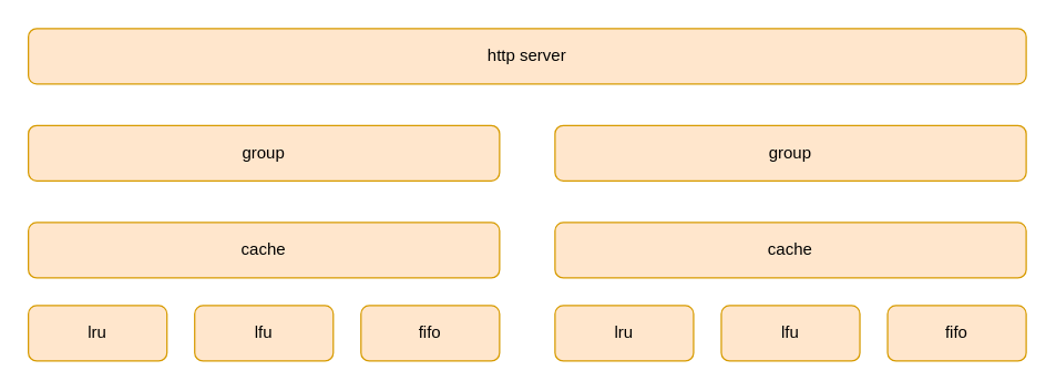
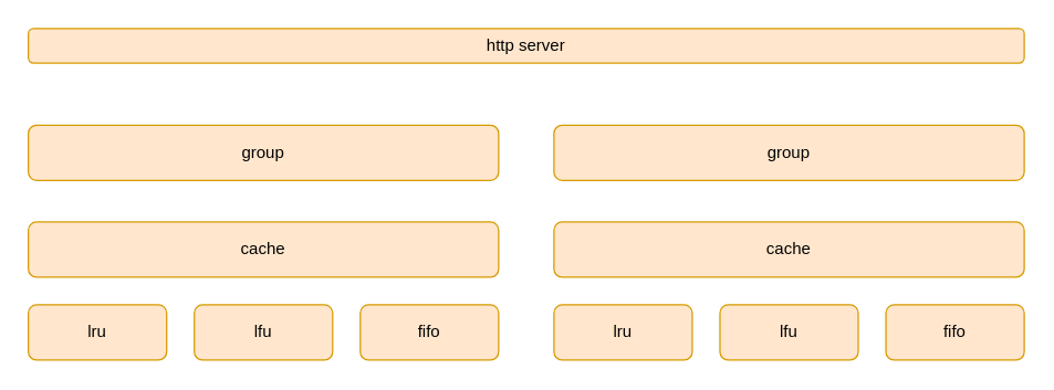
  <mxCell id="0" />
  <mxCell id="1" parent="0" />
  <mxCell id="2" value="lru" style="rounded=1;whiteSpace=wrap;html=1;fillColor=#ffe6cc;strokeColor=#d79b00;" vertex="1" parent="1"><mxGeometry x="20" y="220" width="100" height="40" as="geometry" /></mxCell>
  <mxCell id="3" value="lfu" style="rounded=1;whiteSpace=wrap;html=1;fillColor=#ffe6cc;strokeColor=#d79b00;" vertex="1" parent="1"><mxGeometry x="140" y="220" width="100" height="40" as="geometry" /></mxCell>
  <mxCell id="4" value="fifo" style="rounded=1;whiteSpace=wrap;html=1;fillColor=#ffe6cc;strokeColor=#d79b00;" vertex="1" parent="1"><mxGeometry x="260" y="220" width="100" height="40" as="geometry" /></mxCell>
  <mxCell id="5" value="cache" style="rounded=1;whiteSpace=wrap;html=1;fillColor=#ffe6cc;strokeColor=#d79b00;" vertex="1" parent="1"><mxGeometry x="20" y="160" width="340" height="40" as="geometry" /></mxCell>
  <mxCell id="6" value="group" style="rounded=1;whiteSpace=wrap;html=1;fillColor=#ffe6cc;strokeColor=#d79b00;" vertex="1" parent="1"><mxGeometry x="20" y="90" width="340" height="40" as="geometry" /></mxCell>
- <mxCell id="7" value="http server" style="rounded=1;whiteSpace=wrap;html=1;fillColor=#ffe6cc;strokeColor=#d79b00;" vertex="1" parent="1"><mxGeometry x="20" y="20" width="720" height="40" as="geometry" /></mxCell>
+ <mxCell id="7" value="http server" style="rounded=1;whiteSpace=wrap;html=1;fillColor=#ffe6cc;strokeColor=#d79b00;" vertex="1" parent="1"><mxGeometry x="20" y="20" width="720" height="25" as="geometry" /></mxCell>
  <mxCell id="8" value="lru" style="rounded=1;whiteSpace=wrap;html=1;fillColor=#ffe6cc;strokeColor=#d79b00;" vertex="1" parent="1"><mxGeometry x="400" y="220" width="100" height="40" as="geometry" /></mxCell>
  <mxCell id="9" value="lfu" style="rounded=1;whiteSpace=wrap;html=1;fillColor=#ffe6cc;strokeColor=#d79b00;" vertex="1" parent="1"><mxGeometry x="520" y="220" width="100" height="40" as="geometry" /></mxCell>
  <mxCell id="10" value="fifo" style="rounded=1;whiteSpace=wrap;html=1;fillColor=#ffe6cc;strokeColor=#d79b00;" vertex="1" parent="1"><mxGeometry x="640" y="220" width="100" height="40" as="geometry" /></mxCell>
  <mxCell id="11" value="cache" style="rounded=1;whiteSpace=wrap;html=1;fillColor=#ffe6cc;strokeColor=#d79b00;" vertex="1" parent="1"><mxGeometry x="400" y="160" width="340" height="40" as="geometry" /></mxCell>
  <mxCell id="12" value="group" style="rounded=1;whiteSpace=wrap;html=1;fillColor=#ffe6cc;strokeColor=#d79b00;" vertex="1" parent="1"><mxGeometry x="400" y="90" width="340" height="40" as="geometry" /></mxCell>
